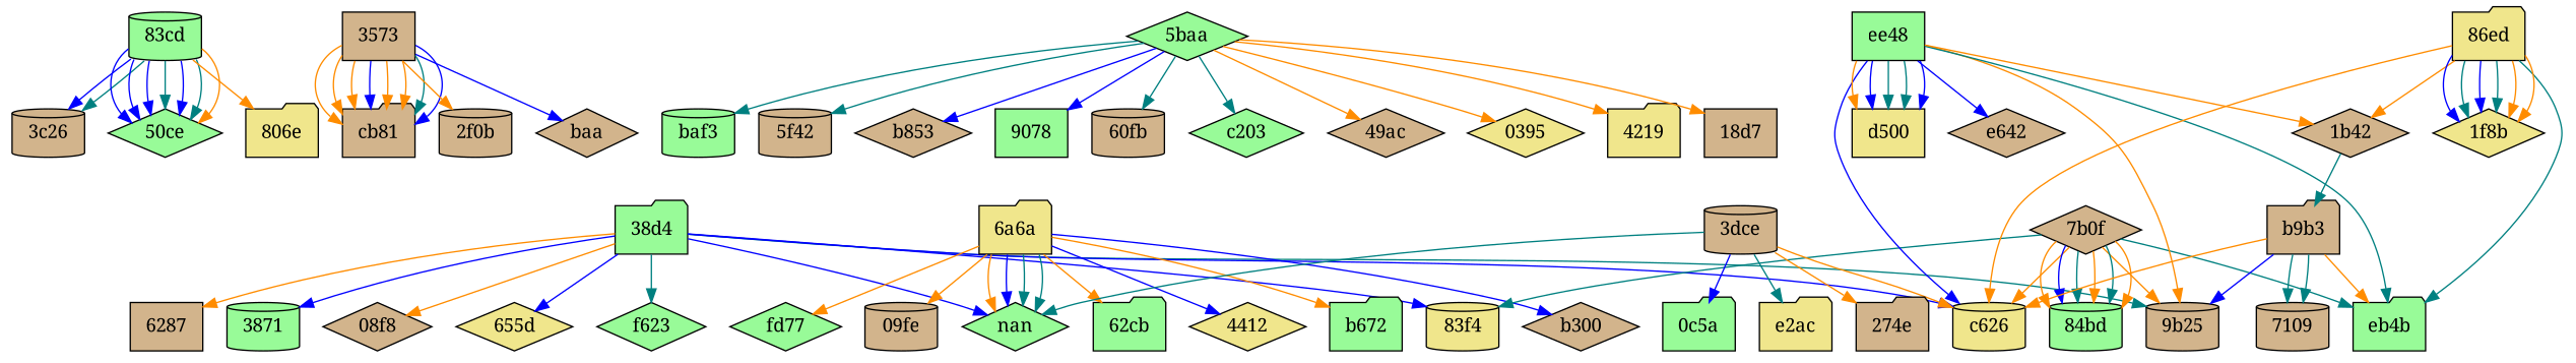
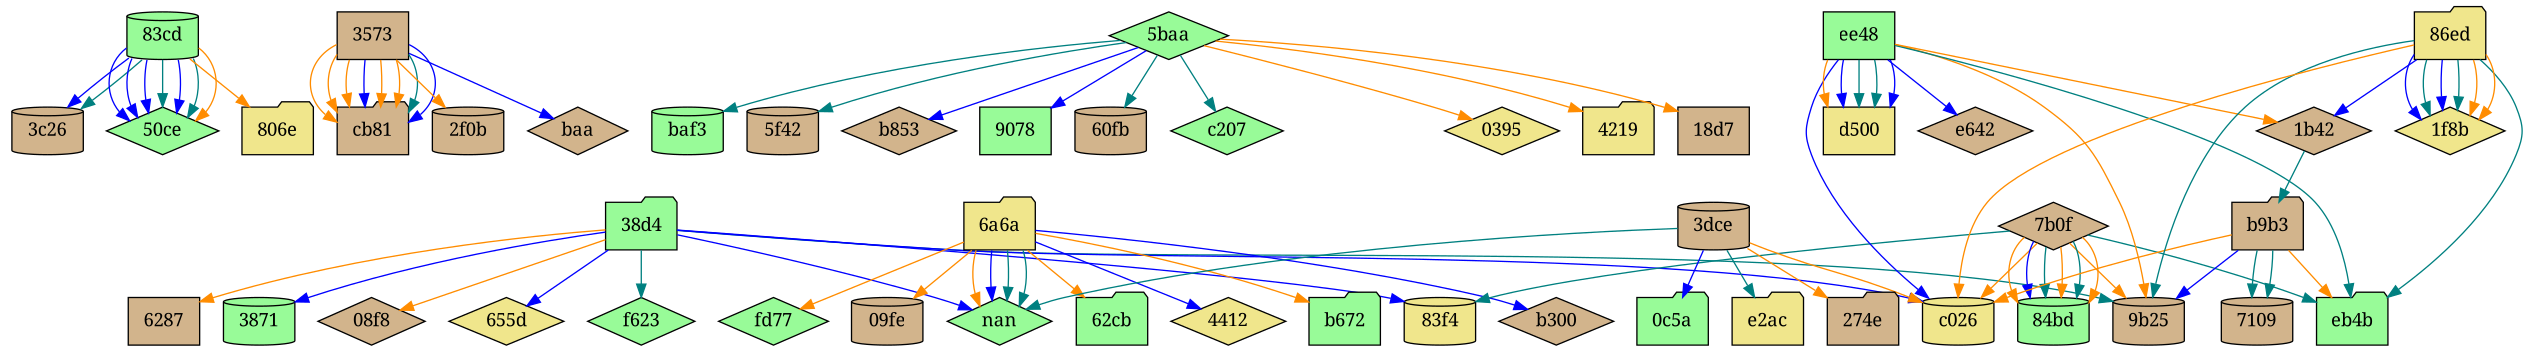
  digraph {
    fontname="Noto Serif"
    node [fillcolor=tan fontname="Noto Serif" shape=diamond style=filled]
    edge [color=darkorange fontname="Noto Serif"]
    "83cd" [fillcolor=palegreen shape=cylinder]
    "3c26" [shape=cylinder]
    "50ce" [fillcolor=palegreen]
    "806e" [fillcolor=khaki shape=folder]
    3573 [shape=box]
    cb81 [shape=folder]
    "2f0b" [shape=cylinder]
    n8 [label=baa]
    "5baa" [fillcolor=palegreen]
    baf3 [fillcolor=palegreen shape=cylinder]
    "5f42" [shape=cylinder]
    b853
    9078 [fillcolor=palegreen shape=box]
    "60fb" [shape=cylinder]
-   c207 [fillcolor=palegreen label=c203]
-   "49ac"
+   c207 [fillcolor=palegreen]
    0395 [fillcolor=khaki]
    n18 [fillcolor=khaki label=4219 shape=folder]
    "18d7" [shape=box]
    "38d4" [fillcolor=palegreen shape=folder]
    nan [fillcolor=palegreen]
    "08f8"
    "655d" [fillcolor=khaki]
    "9b25" [shape=cylinder]
    f623 [fillcolor=palegreen]
    "83f4" [fillcolor=khaki shape=cylinder]
    6287 [shape=box]
    3871 [fillcolor=palegreen shape=cylinder]
-   c026 [fillcolor=khaki shape=cylinder label=c626]
+   c026 [fillcolor=khaki shape=cylinder]
    "6a6a" [fillcolor=khaki shape=folder]
    "62cb" [fillcolor=palegreen shape=folder]
    4412 [fillcolor=khaki]
    b672 [fillcolor=palegreen shape=folder]
    b300
    "09fe" [shape=cylinder]
    fd77 [fillcolor=palegreen]
    "7b0f"
    "84bd" [fillcolor=palegreen shape=cylinder]
    eb4b [fillcolor=palegreen shape=folder]
    ee48 [fillcolor=palegreen shape=box]
    d500 [fillcolor=khaki shape=box]
    e642
    "1b42"
    b9b3 [shape=folder]
    "86ed" [fillcolor=khaki shape=folder]
    "1f8b" [fillcolor=khaki]
    "3dce" [shape=cylinder]
    "0c5a" [fillcolor=palegreen shape=folder]
    e2ac [fillcolor=khaki shape=folder]
    "274e" [shape=folder]
    7109 [shape=cylinder]
    "83cd" -> "3c26" [color=blue]
    "83cd" -> "3c26" [color=teal]
    "83cd" -> "50ce" [color=blue]
    "83cd" -> "50ce" [color=blue]
    "83cd" -> "50ce" [color=blue]
    "83cd" -> "50ce" [color=teal]
    "83cd" -> "50ce" [color=blue]
    "83cd" -> "50ce" [color=teal]
    "83cd" -> "50ce"
    "83cd" -> "806e"
    3573 -> cb81
    3573 -> cb81
    3573 -> cb81
    3573 -> cb81 [color=blue]
    3573 -> cb81
    3573 -> cb81
    3573 -> cb81 [color=teal]
    3573 -> cb81 [color=blue]
    3573 -> "2f0b"
    3573 -> n8 [color=blue]
    "5baa" -> baf3 [color=teal]
    "5baa" -> "5f42" [color=teal]
    "5baa" -> b853 [color=blue]
    "5baa" -> 9078 [color=blue]
    "5baa" -> "60fb" [color=teal]
    "5baa" -> c207 [color=teal]
-   "5baa" -> "49ac"
    "5baa" -> 0395
    "5baa" -> n18
    "5baa" -> "18d7"
    "38d4" -> nan [color=blue]
    "38d4" -> "08f8"
    "38d4" -> "655d" [color=blue]
    "38d4" -> "9b25" [color=teal]
    "38d4" -> f623 [color=teal]
    "38d4" -> "83f4" [color=blue]
    "38d4" -> 6287
    "38d4" -> 3871 [color=blue]
    "38d4" -> c026 [color=blue]
    "6a6a" -> nan
    "6a6a" -> nan [color=blue]
    "6a6a" -> nan [color=teal]
    "6a6a" -> nan [color=teal]
    "6a6a" -> "62cb"
    "6a6a" -> 4412 [color=blue]
    "6a6a" -> b672
    "6a6a" -> b300 [color=blue]
    "6a6a" -> "09fe"
    "6a6a" -> fd77
    "7b0f" -> "9b25"
    "7b0f" -> "83f4" [color=teal]
    "7b0f" -> c026
    "7b0f" -> "84bd"
    "7b0f" -> "84bd" [color=blue]
    "7b0f" -> "84bd" [color=teal]
    "7b0f" -> "84bd"
    "7b0f" -> "84bd" [color=teal]
    "7b0f" -> "84bd"
    "7b0f" -> eb4b [color=teal]
    ee48 -> "9b25"
    ee48 -> c026 [color=blue]
    ee48 -> eb4b [color=teal]
    ee48 -> d500
    ee48 -> d500 [color=blue]
    ee48 -> d500 [color=teal]
    ee48 -> d500 [color=teal]
    ee48 -> d500 [color=blue]
    ee48 -> e642 [color=blue]
    ee48 -> "1b42"
    "1b42" -> b9b3 [color=teal]
    b9b3 -> "9b25" [color=blue]
    b9b3 -> c026
    b9b3 -> eb4b
    b9b3 -> 7109 [color=teal]
    b9b3 -> 7109 [color=teal]
+   "86ed" -> "9b25" [color=teal]
    "86ed" -> c026
    "86ed" -> eb4b [color=teal]
-   "86ed" -> "1b42"
+   "86ed" -> "1b42" [color=blue]
    "86ed" -> "1f8b" [color=blue]
    "86ed" -> "1f8b" [color=teal]
    "86ed" -> "1f8b" [color=blue]
    "86ed" -> "1f8b" [color=teal]
    "86ed" -> "1f8b"
    "86ed" -> "1f8b"
    "3dce" -> nan [color=teal]
    "3dce" -> c026
    "3dce" -> "0c5a" [color=blue]
    "3dce" -> e2ac [color=teal]
    "3dce" -> "274e"
  }
